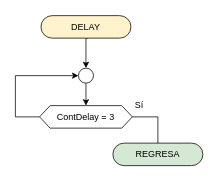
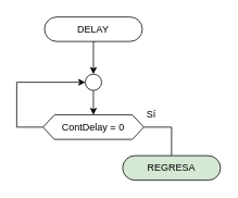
  <mxCell id="0" />
  <mxCell id="1" parent="0" />
  <mxCell id="2" style="edgeStyle=orthogonalEdgeStyle;rounded=0;orthogonalLoop=1;jettySize=auto;html=1;exitX=0.5;exitY=1;exitDx=0;exitDy=0;" edge="1" parent="1" source="4"><mxGeometry relative="1" as="geometry"><mxPoint x="116.1" y="20" as="targetPoint" /></mxGeometry></mxCell>
  <mxCell id="3" style="edgeStyle=orthogonalEdgeStyle;rounded=0;orthogonalLoop=1;jettySize=auto;html=1;exitX=0.5;exitY=1;exitDx=0;exitDy=0;entryX=0.5;entryY=0;entryDx=0;entryDy=0;" edge="1" parent="1" source="4" target="10"><mxGeometry relative="1" as="geometry" /></mxCell>
- <mxCell id="4" value="DELAY" style="rounded=1;whiteSpace=wrap;html=1;fontSize=12;glass=0;strokeWidth=1;shadow=0;arcSize=50;fillColor=#fff2cc;" vertex="1" parent="1"><mxGeometry x="54.11" y="20" width="120" height="30" as="geometry" /></mxCell>
+ <mxCell id="4" value="DELAY" style="rounded=1;whiteSpace=wrap;html=1;fontSize=12;glass=0;strokeWidth=1;shadow=0;arcSize=50;" vertex="1" parent="1"><mxGeometry x="54.11" y="20" width="120" height="30" as="geometry" /></mxCell>
  <mxCell id="5" value="Sí" style="text;html=1;align=center;verticalAlign=middle;resizable=0;points=[];autosize=1;" vertex="1" parent="1"><mxGeometry x="170" y="130" width="30" height="20" as="geometry" /></mxCell>
  <mxCell id="6" style="edgeStyle=orthogonalEdgeStyle;rounded=0;orthogonalLoop=1;jettySize=auto;html=1;exitX=0;exitY=0.5;exitDx=0;exitDy=0;entryX=0;entryY=0.5;entryDx=0;entryDy=0;" edge="1" parent="1" source="8" target="10"><mxGeometry relative="1" as="geometry"><mxPoint x="13.23" y="192.5" as="targetPoint" /><Array as="points"><mxPoint x="20" y="155" /><mxPoint x="20" y="100" /></Array></mxGeometry></mxCell>
  <mxCell id="7" style="edgeStyle=orthogonalEdgeStyle;rounded=0;orthogonalLoop=1;jettySize=auto;html=1;exitX=1;exitY=0.5;exitDx=0;exitDy=0;entryX=0.5;entryY=0;entryDx=0;entryDy=0;endArrow=none;" edge="1" parent="1" source="8" target="11"><mxGeometry relative="1" as="geometry"><mxPoint x="223.23" y="192.5" as="targetPoint" /></mxGeometry></mxCell>
- <mxCell id="8" value="ContDelay = 3" style="shape=hexagon;perimeter=hexagonPerimeter2;whiteSpace=wrap;html=1;size=0.114;" vertex="1" parent="1"><mxGeometry x="52.23" y="140" width="123.76" height="30" as="geometry" /></mxCell>
+ <mxCell id="8" value="ContDelay = 0" style="shape=hexagon;perimeter=hexagonPerimeter2;whiteSpace=wrap;html=1;size=0.114;" vertex="1" parent="1"><mxGeometry x="52.23" y="140" width="123.76" height="30" as="geometry" /></mxCell>
  <mxCell id="9" style="edgeStyle=orthogonalEdgeStyle;rounded=0;orthogonalLoop=1;jettySize=auto;html=1;exitX=0.5;exitY=1;exitDx=0;exitDy=0;entryX=0.5;entryY=0;entryDx=0;entryDy=0;" edge="1" parent="1" source="10" target="8"><mxGeometry relative="1" as="geometry" /></mxCell>
  <mxCell id="10" value="" style="ellipse;whiteSpace=wrap;html=1;aspect=fixed;" vertex="1" parent="1"><mxGeometry x="104.11" y="90" width="20" height="20" as="geometry" /></mxCell>
  <mxCell id="11" value="REGRESA" style="rounded=1;whiteSpace=wrap;html=1;fontSize=12;glass=0;strokeWidth=1;shadow=0;arcSize=50;fillColor=#d5e8d4;" vertex="1" parent="1"><mxGeometry x="150" y="190" width="120" height="30" as="geometry" /></mxCell>
